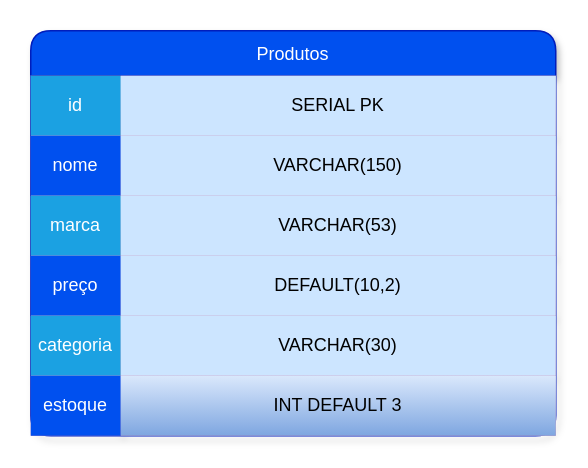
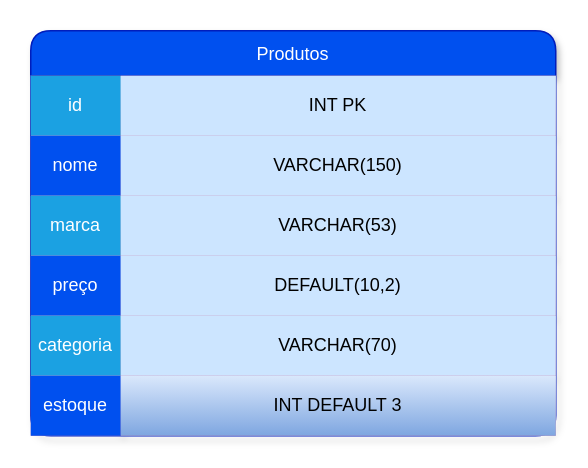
  <mxCell id="0" />
  <mxCell id="1" parent="0" />
  <mxCell id="2" value="Produtos" style="shape=table;startSize=30;container=1;collapsible=0;childLayout=tableLayout;fillColor=#0050ef;strokeColor=#001DBC;fontColor=#ffffff;shadow=1;rounded=1;" vertex="1" parent="1"><mxGeometry y="20" width="350" height="270" as="geometry" x="20" /></mxCell>
  <mxCell id="3" value="" style="shape=tableRow;horizontal=0;startSize=0;swimlaneHead=0;swimlaneBody=0;strokeColor=#996185;top=0;left=0;bottom=0;right=0;collapsible=0;dropTarget=0;fillColor=#e6d0de;points=[[0,0.5],[1,0.5]];portConstraint=eastwest;gradientColor=#d5739d;" vertex="1" parent="2"><mxGeometry y="30" width="350" height="40" as="geometry" /></mxCell>
  <mxCell id="4" value="id" style="shape=partialRectangle;html=1;whiteSpace=wrap;connectable=0;strokeColor=#006EAF;overflow=hidden;fillColor=#1ba1e2;top=0;left=0;bottom=0;right=0;pointerEvents=1;fontColor=#ffffff;" vertex="1" parent="3"><mxGeometry width="60" height="40" as="geometry"><mxRectangle width="60" height="40" as="alternateBounds" /></mxGeometry></mxCell>
- <mxCell id="5" value="SERIAL PK" style="shape=partialRectangle;html=1;whiteSpace=wrap;connectable=0;strokeColor=#36393d;overflow=hidden;fillColor=#cce5ff;top=0;left=0;bottom=0;right=0;pointerEvents=1;" vertex="1" parent="3"><mxGeometry x="60" width="290" height="40" as="geometry"><mxRectangle width="290" height="40" as="alternateBounds" /></mxGeometry></mxCell>
+ <mxCell id="5" value="INT PK" style="shape=partialRectangle;html=1;whiteSpace=wrap;connectable=0;strokeColor=#36393d;overflow=hidden;fillColor=#cce5ff;top=0;left=0;bottom=0;right=0;pointerEvents=1;" vertex="1" parent="3"><mxGeometry x="60" width="290" height="40" as="geometry"><mxRectangle width="290" height="40" as="alternateBounds" /></mxGeometry></mxCell>
  <mxCell id="6" value="" style="shape=tableRow;horizontal=0;startSize=0;swimlaneHead=0;swimlaneBody=0;strokeColor=#996185;top=0;left=0;bottom=0;right=0;collapsible=0;dropTarget=0;fillColor=#e6d0de;points=[[0,0.5],[1,0.5]];portConstraint=eastwest;gradientColor=#d5739d;" vertex="1" parent="2"><mxGeometry y="70" width="350" height="40" as="geometry" /></mxCell>
  <mxCell id="7" value="nome" style="shape=partialRectangle;html=1;whiteSpace=wrap;connectable=0;strokeColor=#001DBC;overflow=hidden;fillColor=#0050ef;top=0;left=0;bottom=0;right=0;pointerEvents=1;fontColor=#ffffff;" vertex="1" parent="6"><mxGeometry width="60" height="40" as="geometry"><mxRectangle width="60" height="40" as="alternateBounds" /></mxGeometry></mxCell>
  <mxCell id="8" value="VARCHAR(150)" style="shape=partialRectangle;html=1;whiteSpace=wrap;connectable=0;strokeColor=#36393d;overflow=hidden;fillColor=#cce5ff;top=0;left=0;bottom=0;right=0;pointerEvents=1;" vertex="1" parent="6"><mxGeometry x="60" width="290" height="40" as="geometry"><mxRectangle width="290" height="40" as="alternateBounds" /></mxGeometry></mxCell>
  <mxCell id="9" value="" style="shape=tableRow;horizontal=0;startSize=0;swimlaneHead=0;swimlaneBody=0;strokeColor=#996185;top=0;left=0;bottom=0;right=0;collapsible=0;dropTarget=0;fillColor=#e6d0de;points=[[0,0.5],[1,0.5]];portConstraint=eastwest;gradientColor=#d5739d;" vertex="1" parent="2"><mxGeometry y="110" width="350" height="40" as="geometry" /></mxCell>
  <mxCell id="10" value="marca" style="shape=partialRectangle;html=1;whiteSpace=wrap;connectable=0;strokeColor=#006EAF;overflow=hidden;fillColor=#1ba1e2;top=0;left=0;bottom=0;right=0;pointerEvents=1;fontColor=#ffffff;" vertex="1" parent="9"><mxGeometry width="60" height="40" as="geometry"><mxRectangle width="60" height="40" as="alternateBounds" /></mxGeometry></mxCell>
  <mxCell id="11" value="VARCHAR(53)" style="shape=partialRectangle;html=1;whiteSpace=wrap;connectable=0;overflow=hidden;top=0;left=0;bottom=0;right=0;pointerEvents=1;fillColor=#cce5ff;strokeColor=#36393d;" vertex="1" parent="9"><mxGeometry x="60" width="290" height="40" as="geometry"><mxRectangle width="290" height="40" as="alternateBounds" /></mxGeometry></mxCell>
  <mxCell id="12" value="" style="shape=tableRow;horizontal=0;startSize=0;swimlaneHead=0;swimlaneBody=0;strokeColor=#996185;top=0;left=0;bottom=0;right=0;collapsible=0;dropTarget=0;fillColor=#e6d0de;points=[[0,0.5],[1,0.5]];portConstraint=eastwest;gradientColor=#d5739d;" vertex="1" parent="2"><mxGeometry y="150" width="350" height="40" as="geometry" /></mxCell>
  <mxCell id="13" value="preço" style="shape=partialRectangle;html=1;whiteSpace=wrap;connectable=0;strokeColor=#001DBC;overflow=hidden;fillColor=#0050ef;top=0;left=0;bottom=0;right=0;pointerEvents=1;fontColor=#ffffff;" vertex="1" parent="12"><mxGeometry width="60" height="40" as="geometry"><mxRectangle width="60" height="40" as="alternateBounds" /></mxGeometry></mxCell>
  <mxCell id="14" value="DEFAULT(10,2)" style="shape=partialRectangle;html=1;whiteSpace=wrap;connectable=0;strokeColor=#36393d;overflow=hidden;fillColor=#cce5ff;top=0;left=0;bottom=0;right=0;pointerEvents=1;" vertex="1" parent="12"><mxGeometry x="60" width="290" height="40" as="geometry"><mxRectangle width="290" height="40" as="alternateBounds" /></mxGeometry></mxCell>
  <mxCell id="15" value="" style="shape=tableRow;horizontal=0;startSize=0;swimlaneHead=0;swimlaneBody=0;strokeColor=#996185;top=0;left=0;bottom=0;right=0;collapsible=0;dropTarget=0;fillColor=#e6d0de;points=[[0,0.5],[1,0.5]];portConstraint=eastwest;gradientColor=#d5739d;" vertex="1" parent="2"><mxGeometry y="190" width="350" height="40" as="geometry" /></mxCell>
  <mxCell id="16" value="categoria" style="shape=partialRectangle;html=1;whiteSpace=wrap;connectable=0;strokeColor=#006EAF;overflow=hidden;fillColor=#1ba1e2;top=0;left=0;bottom=0;right=0;pointerEvents=1;fontColor=#ffffff;" vertex="1" parent="15"><mxGeometry width="60" height="40" as="geometry"><mxRectangle width="60" height="40" as="alternateBounds" /></mxGeometry></mxCell>
- <mxCell id="17" value="VARCHAR(30)" style="shape=partialRectangle;html=1;whiteSpace=wrap;connectable=0;strokeColor=#36393d;overflow=hidden;fillColor=#cce5ff;top=0;left=0;bottom=0;right=0;pointerEvents=1;" vertex="1" parent="15"><mxGeometry x="60" width="290" height="40" as="geometry"><mxRectangle width="290" height="40" as="alternateBounds" /></mxGeometry></mxCell>
+ <mxCell id="17" value="VARCHAR(70)" style="shape=partialRectangle;html=1;whiteSpace=wrap;connectable=0;strokeColor=#36393d;overflow=hidden;fillColor=#cce5ff;top=0;left=0;bottom=0;right=0;pointerEvents=1;" vertex="1" parent="15"><mxGeometry x="60" width="290" height="40" as="geometry"><mxRectangle width="290" height="40" as="alternateBounds" /></mxGeometry></mxCell>
  <mxCell id="18" value="" style="shape=tableRow;horizontal=0;startSize=0;swimlaneHead=0;swimlaneBody=0;strokeColor=#996185;top=0;left=0;bottom=0;right=0;collapsible=0;dropTarget=0;fillColor=#e6d0de;points=[[0,0.5],[1,0.5]];portConstraint=eastwest;gradientColor=#d5739d;" vertex="1" parent="2"><mxGeometry y="230" width="350" height="40" as="geometry" /></mxCell>
  <mxCell id="19" value="estoque" style="shape=partialRectangle;html=1;whiteSpace=wrap;connectable=0;strokeColor=#001DBC;overflow=hidden;fillColor=#0050ef;top=0;left=0;bottom=0;right=0;pointerEvents=1;fontColor=#ffffff;" vertex="1" parent="18"><mxGeometry width="60" height="40" as="geometry"><mxRectangle width="60" height="40" as="alternateBounds" /></mxGeometry></mxCell>
  <mxCell id="20" value="INT DEFAULT 3" style="shape=partialRectangle;html=1;whiteSpace=wrap;connectable=0;strokeColor=#6c8ebf;overflow=hidden;fillColor=#dae8fc;top=0;left=0;bottom=0;right=0;pointerEvents=1;gradientColor=#7ea6e0;" vertex="1" parent="18"><mxGeometry x="60" width="290" height="40" as="geometry"><mxRectangle width="290" height="40" as="alternateBounds" /></mxGeometry></mxCell>
